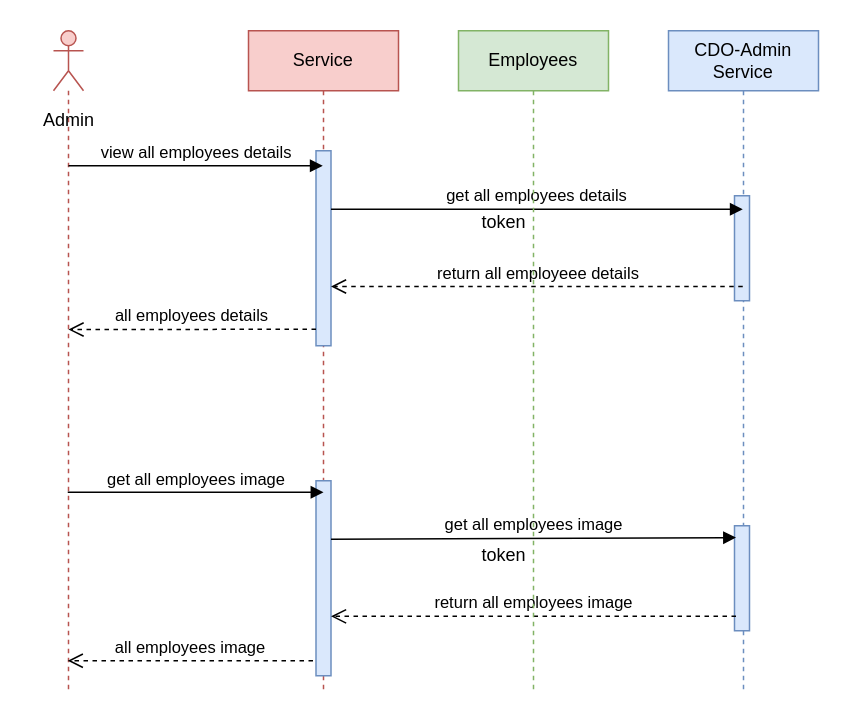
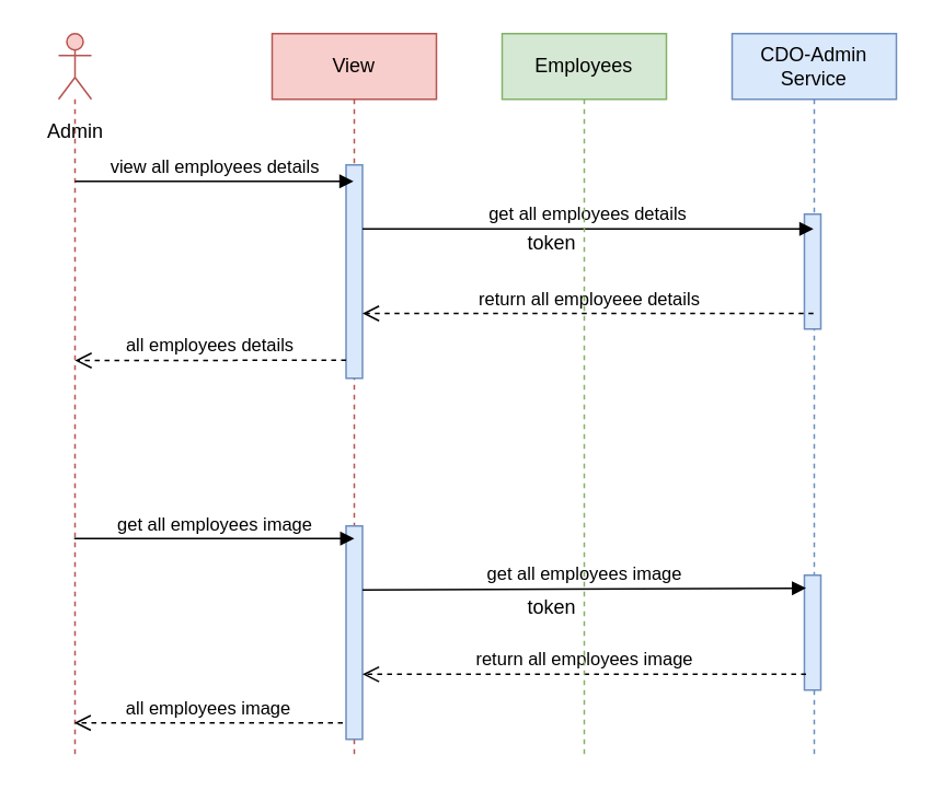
  <mxCell id="0" />
  <mxCell id="1" parent="0" />
  <mxCell id="2" value="" style="shape=umlLifeline;participant=umlActor;perimeter=lifelinePerimeter;whiteSpace=wrap;html=1;container=1;collapsible=0;recursiveResize=0;verticalAlign=top;spacingTop=36;outlineConnect=0;fillColor=#f8cecc;strokeColor=#b85450;size=40;" parent="1" vertex="1"><mxGeometry x="35" y="20" width="20" height="440" as="geometry" /></mxCell>
- <mxCell id="3" value="Service" style="shape=umlLifeline;perimeter=lifelinePerimeter;whiteSpace=wrap;html=1;container=1;collapsible=0;recursiveResize=0;outlineConnect=0;fillColor=#f8cecc;strokeColor=#b85450;" parent="1" vertex="1"><mxGeometry x="165" y="20" width="100" height="440" as="geometry" /></mxCell>
+ <mxCell id="3" value="View" style="shape=umlLifeline;perimeter=lifelinePerimeter;whiteSpace=wrap;html=1;container=1;collapsible=0;recursiveResize=0;outlineConnect=0;fillColor=#f8cecc;strokeColor=#b85450;" parent="1" vertex="1"><mxGeometry x="165" y="20" width="100" height="440" as="geometry" /></mxCell>
  <mxCell id="4" value="&lt;span&gt;CDO-Admin Service&lt;/span&gt;" style="shape=umlLifeline;perimeter=lifelinePerimeter;whiteSpace=wrap;html=1;container=1;collapsible=0;recursiveResize=0;outlineConnect=0;fillColor=#dae8fc;strokeColor=#6c8ebf;" parent="1" vertex="1"><mxGeometry x="445" y="20" width="100" height="440" as="geometry" /></mxCell>
  <mxCell id="5" value="" style="html=1;points=[];perimeter=orthogonalPerimeter;fillColor=#dae8fc;strokeColor=#6c8ebf;" parent="4" vertex="1"><mxGeometry x="44" y="110" width="10" height="70" as="geometry" /></mxCell>
  <mxCell id="6" value="" style="html=1;points=[];perimeter=orthogonalPerimeter;fillColor=#dae8fc;strokeColor=#6c8ebf;" parent="4" vertex="1"><mxGeometry x="44" y="330" width="10" height="70" as="geometry" /></mxCell>
  <mxCell id="7" value="" style="html=1;points=[];perimeter=orthogonalPerimeter;fillColor=#dae8fc;strokeColor=#6c8ebf;" parent="1" vertex="1"><mxGeometry x="210" y="100" width="10" height="130" as="geometry" /></mxCell>
  <mxCell id="8" value="return all employeee details" style="html=1;verticalAlign=bottom;endArrow=open;dashed=1;endSize=8;" parent="1" source="4" edge="1"><mxGeometry relative="1" as="geometry"><mxPoint x="405" y="190.5" as="sourcePoint" /><mxPoint x="220" y="190.5" as="targetPoint" /></mxGeometry></mxCell>
  <mxCell id="9" value="" style="html=1;points=[];perimeter=orthogonalPerimeter;fillColor=#dae8fc;strokeColor=#6c8ebf;" parent="1" vertex="1"><mxGeometry x="210" y="320" width="10" height="130" as="geometry" /></mxCell>
  <mxCell id="10" value="all employees details" style="html=1;verticalAlign=bottom;endArrow=open;dashed=1;endSize=8;entryX=0.5;entryY=0.164;entryDx=0;entryDy=0;entryPerimeter=0;" parent="1" edge="1"><mxGeometry relative="1" as="geometry"><mxPoint x="45" y="219.2" as="targetPoint" /><mxPoint x="210" y="219" as="sourcePoint" /></mxGeometry></mxCell>
  <mxCell id="11" value="return all employees image" style="html=1;verticalAlign=bottom;endArrow=open;dashed=1;endSize=8;exitX=0.1;exitY=0.863;exitDx=0;exitDy=0;exitPerimeter=0;" parent="1" source="6" target="9" edge="1"><mxGeometry relative="1" as="geometry"><mxPoint x="405" y="420" as="sourcePoint" /><mxPoint x="220" y="449" as="targetPoint" /></mxGeometry></mxCell>
  <mxCell id="12" value="view all employees details" style="html=1;verticalAlign=bottom;endArrow=block;" parent="1" target="3" edge="1"><mxGeometry width="80" relative="1" as="geometry"><mxPoint x="45" y="110" as="sourcePoint" /><mxPoint x="115" y="110" as="targetPoint" /><Array as="points"><mxPoint x="85" y="110" /></Array></mxGeometry></mxCell>
  <mxCell id="13" value="get all employees details" style="html=1;verticalAlign=bottom;endArrow=block;" parent="1" target="4" edge="1"><mxGeometry width="80" relative="1" as="geometry"><mxPoint x="220" y="139" as="sourcePoint" /><mxPoint x="414.5" y="139" as="targetPoint" /><Array as="points"><mxPoint x="365" y="139" /></Array></mxGeometry></mxCell>
  <mxCell id="14" value="token" style="text;html=1;align=center;verticalAlign=middle;resizable=0;points=[];autosize=1;strokeColor=none;" parent="1" vertex="1"><mxGeometry x="315" y="138" width="40" height="20" as="geometry" /></mxCell>
  <mxCell id="15" value="get all employees image" style="html=1;verticalAlign=bottom;endArrow=block;entryX=0.5;entryY=0.059;entryDx=0;entryDy=0;entryPerimeter=0;" parent="1" source="2" target="9" edge="1"><mxGeometry width="80" relative="1" as="geometry"><mxPoint x="325" y="240" as="sourcePoint" /><mxPoint x="205" y="330" as="targetPoint" /></mxGeometry></mxCell>
  <mxCell id="16" value="get all employees image" style="html=1;verticalAlign=bottom;endArrow=block;entryX=0.1;entryY=0.113;entryDx=0;entryDy=0;entryPerimeter=0;" parent="1" target="6" edge="1"><mxGeometry width="80" relative="1" as="geometry"><mxPoint x="220" y="359" as="sourcePoint" /><mxPoint x="405" y="370" as="targetPoint" /></mxGeometry></mxCell>
  <mxCell id="17" value="token" style="text;html=1;align=center;verticalAlign=middle;resizable=0;points=[];autosize=1;strokeColor=none;" parent="1" vertex="1"><mxGeometry x="315" y="360" width="40" height="20" as="geometry" /></mxCell>
  <mxCell id="18" value="all employees image" style="html=1;verticalAlign=bottom;endArrow=open;dashed=1;endSize=8;" parent="1" target="2" edge="1"><mxGeometry relative="1" as="geometry"><mxPoint x="45" y="480.2" as="targetPoint" /><mxPoint x="208" y="440" as="sourcePoint" /></mxGeometry></mxCell>
  <mxCell id="19" value="Employees" style="shape=umlLifeline;perimeter=lifelinePerimeter;whiteSpace=wrap;html=1;container=1;collapsible=0;recursiveResize=0;outlineConnect=0;fillColor=#d5e8d4;strokeColor=#82b366;" parent="1" vertex="1"><mxGeometry x="305" y="20" width="100" height="440" as="geometry" /></mxCell>
  <mxCell id="20" value="Admin" style="text;html=1;align=center;verticalAlign=middle;resizable=0;points=[];autosize=1;strokeColor=none;" vertex="1" parent="1"><mxGeometry x="20" y="70" width="50" height="20" as="geometry" /></mxCell>
